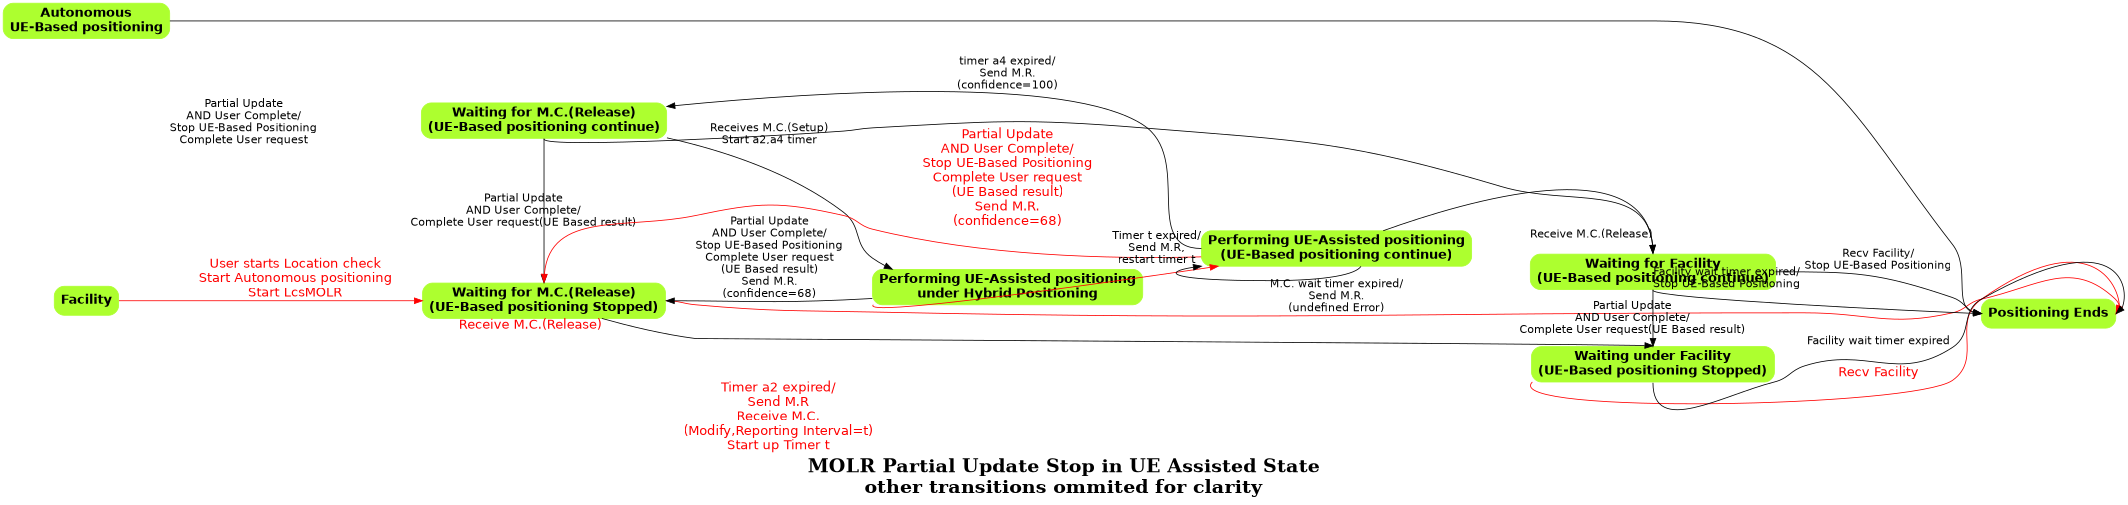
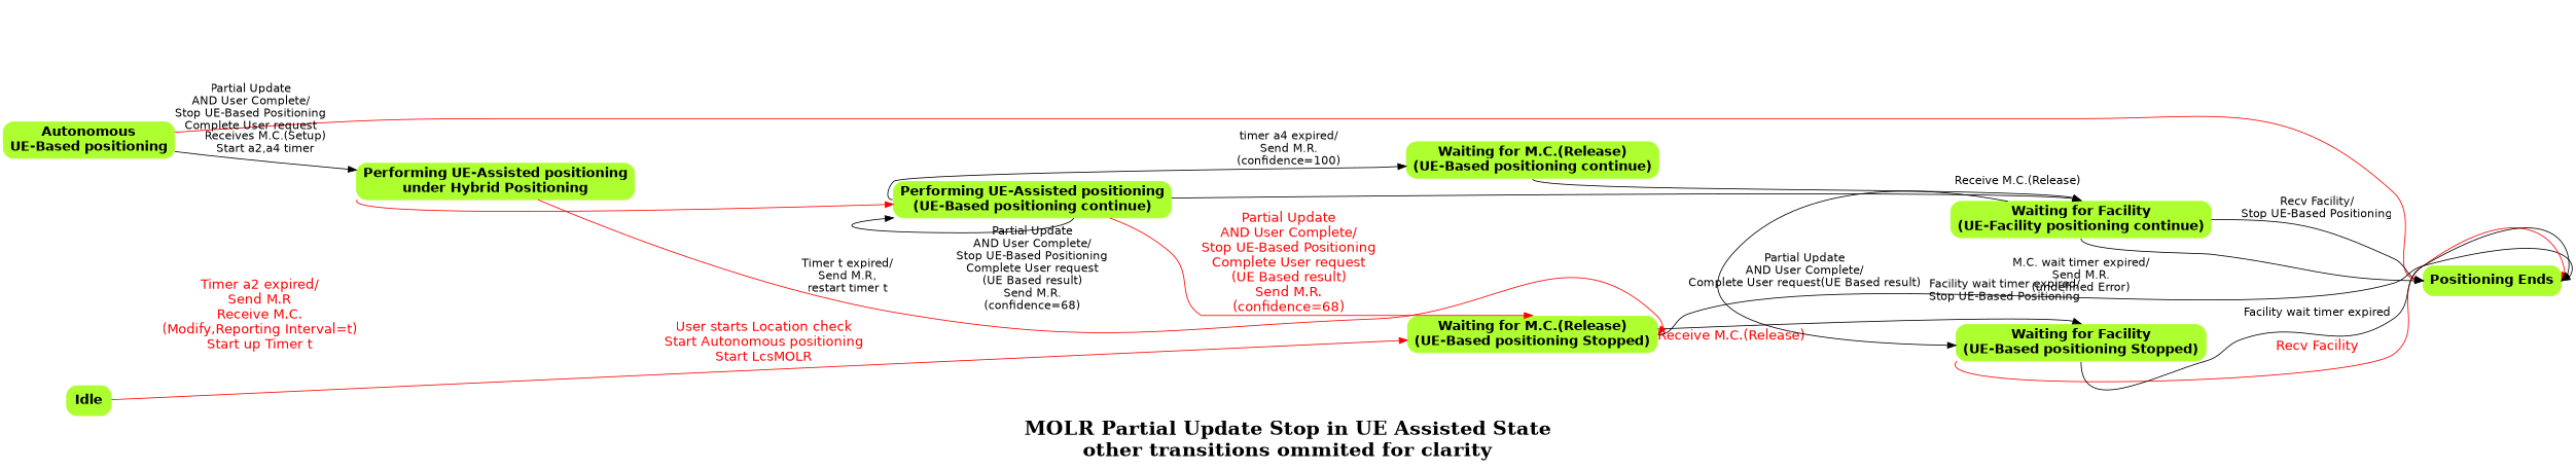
  digraph {
    fontname="Times-Bold"
    fontsize=24
    label="MOLR Partial Update Stop in UE Assisted State\nother transitions ommited for clarity"
    rankdir=LR
    ranksep=1.0
    node [color=greenyellow fontname="Helvetica-Bold" fontsize=16 shape=box style="rounded,filled"]
    edge [fontname=Helvetica fontsize=14]
-   n1 [label=Facility]
+   n1 [label=Idle]
    n2 [label="Autonomous\nUE-Based positioning"]
    n3 [label="Waiting for M.C.(Release)\n(UE-Based positioning continue)"]
    n4 [label="Waiting for M.C.(Release)\n(UE-Based positioning Stopped)"]
-   n5 [label="Waiting for Facility\n(UE-Based positioning continue)"]
-   n6 [label="Waiting under Facility\n(UE-Based positioning Stopped)"]
+   n5 [label="Waiting for Facility\n(UE-Facility positioning continue)"]
+   n6 [label="Waiting for Facility\n(UE-Based positioning Stopped)"]
    n7 [label="Positioning Ends"]
    n8 [label="Performing UE-Assisted positioning\nunder Hybrid Positioning"]
    n9 [label="Performing UE-Assisted positioning\n(UE-Based positioning continue)"]
    subgraph sub_1 {
      rank=same
      n1
      n2
    }
    subgraph sub_2 {
      rank=same
      n3
      n4
    }
    subgraph sub_3 {
      rank=same
      n5
      n6
    }
    subgraph sub_4 {
      rank=same
      n7
    }
    n1 -> n4 [color=red fontcolor=red fontsize=16 label="User starts Location check\nStart Autonomous positioning\nStart LcsMOLR"]
-   n2 -> n7 [headport=w taillabel="\n\n\n\n\n\nPartial Update\nAND User Complete/\nStop UE-Based Positioning\nComplete User request"]
-   n3 -> n8 [label="Receives M.C.(Setup)\nStart a2,a4 timer"]
-   n3 -> n4 [label="Partial Update\nAND User Complete/\nComplete User request(UE Based result)\n"]
+   n2 -> n7 [headport=w taillabel="\n\n\n\n\n\nPartial Update\nAND User Complete/\nStop UE-Based Positioning\nComplete User request" color=red]
+   n2 -> n8 [label="Receives M.C.(Setup)\nStart a2,a4 timer"]
    n3 -> n5 [headlabel="Receive M.C.(Release)\n\n" headport=n tailport=s]
    n4 -> n6 [color=black fontcolor=red fontsize=16 headport=n taillabel="Receive M.C.(Release)"]
-   n4 -> n7 [headport=e label="M.C. wait timer expired/\nSend M.R.\n(undefined Error)" tailport=e color=red]
+   n4 -> n7 [headport=e label="M.C. wait timer expired/\nSend M.R.\n(undefined Error)" tailport=e]
    n5 -> n6 [label="Partial Update\nAND User Complete/\nComplete User request(UE Based result)\n"]
    n5 -> n7 [headport=w taillabel="\n\n\nFacility wait timer expired/\nStop UE-Based Positioning" tailport=s]
    n5 -> n7 [headport=w label="Recv Facility/\nStop UE-Based Positioning" tailport=e]
    n6 -> n7 [color=red fontcolor=red fontsize=16 headport=e label="Recv Facility" tailport=sw]
    n6 -> n7 [headport=e label="Facility wait timer expired" tailport=s]
-   n8 -> n4 [headport=e label="Partial Update\nAND User Complete/\nStop UE-Based Positioning\nComplete User request\n(UE Based result)\nSend M.R.\n(confidence=68)"]
+   n8 -> n4 [headport=e label="Partial Update\nAND User Complete/\nStop UE-Based Positioning\nComplete User request\n(UE Based result)\nSend M.R.\n(confidence=68)" color=red]
    n8 -> n9 [color=red fontcolor=red fontsize=16 taillabel="\n\n\n\n\nTimer a2 expired/\nSend M.R\nReceive M.C.\n(Modify,Reporting Interval=t)\nStart up Timer t" tailport=sw]
    n9 -> n3 [label="timer a4 expired/\nSend M.R.\n(confidence=100)" tailport=w]
    n9 -> n4 [color=red fontcolor=red fontsize=16 headport=n label="Partial Update\nAND User Complete/\nStop UE-Based Positioning\nComplete User request\n(UE Based result)\nSend M.R.\n(confidence=68)"]
    n9 -> n5 [headport=n]
    n9 -> n9 [headlabel="\n\n\nTimer t expired/\nSend M.R,\nrestart timer t" headport=sw]
  }
